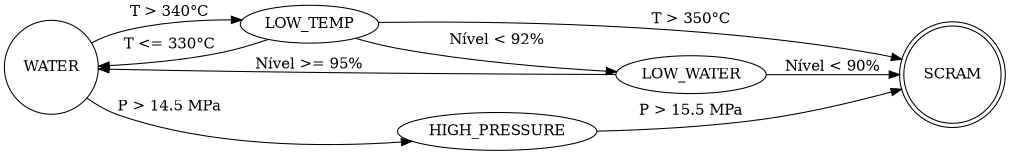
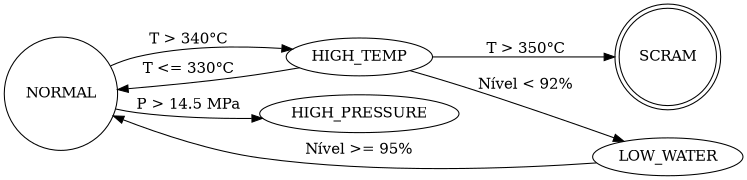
  digraph {
    rankdir=LR
    node [shape=oval]
-   NORMAL [shape=circle label=WATER]
-   HIGH_TEMP [label=LOW_TEMP]
+   NORMAL [shape=circle]
+   HIGH_TEMP
    HIGH_PRESSURE
    LOW_WATER
    SCRAM [shape=doublecircle]
    NORMAL -> HIGH_TEMP [label="T > 340°C"]
    NORMAL -> HIGH_PRESSURE [label="P > 14.5 MPa"]
    HIGH_TEMP -> NORMAL [label="T <= 330°C"]
    HIGH_TEMP -> LOW_WATER [label="Nível < 92%"]
    HIGH_TEMP -> SCRAM [label="T > 350°C"]
-   HIGH_PRESSURE -> SCRAM [label="P > 15.5 MPa"]
    LOW_WATER -> NORMAL [label="Nível >= 95%"]
-   LOW_WATER -> SCRAM [label="Nível < 90%"]
  }
